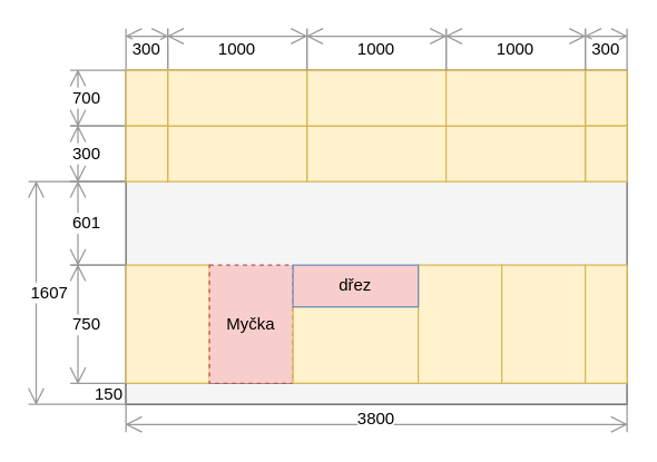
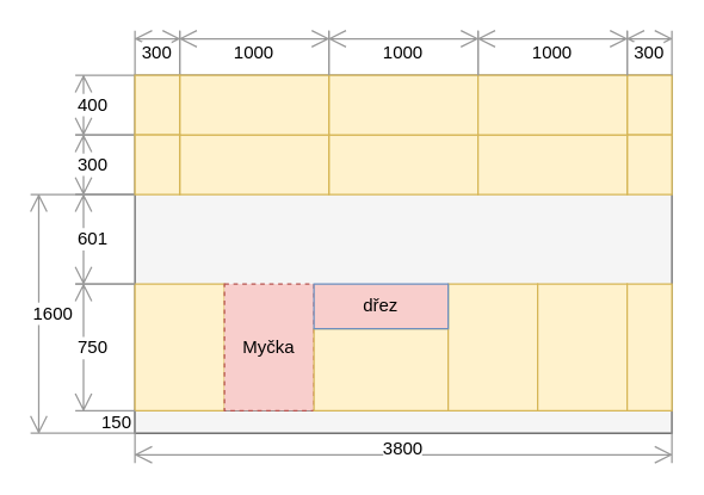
  <mxCell id="0" />
  <mxCell id="1" parent="0" />
  <mxCell id="2" value="" style="rounded=0;whiteSpace=wrap;html=1;strokeColor=#666666;fillColor=#f5f5f5;fontColor=#333333;" parent="1" vertex="1"><mxGeometry x="90" y="50" width="360" height="240" as="geometry" /></mxCell>
  <mxCell id="3" value="" style="rounded=0;whiteSpace=wrap;html=1;fillColor=#f5f5f5;fontColor=#333333;strokeColor=#666666;" parent="1" vertex="1"><mxGeometry x="90" y="275" width="360" height="15" as="geometry" /></mxCell>
  <mxCell id="4" value="" style="rounded=0;whiteSpace=wrap;html=1;fillColor=#fff2cc;strokeColor=#d6b656;" parent="1" vertex="1"><mxGeometry x="90" y="190" width="60" height="85" as="geometry" /></mxCell>
  <mxCell id="5" value="150" style="shape=dimension;direction=south;whiteSpace=wrap;html=1;align=right;points=[];verticalAlign=middle;labelBackgroundColor=#ffffff;strokeColor=none;" parent="1" vertex="1"><mxGeometry x="50" y="275" width="40" height="15" as="geometry" /></mxCell>
  <mxCell id="6" value="750" style="shape=dimension;direction=south;whiteSpace=wrap;html=1;align=left;points=[];verticalAlign=middle;labelBackgroundColor=#ffffff;strokeColor=#999999;" parent="1" vertex="1"><mxGeometry x="50" y="190" width="40" height="85" as="geometry" /></mxCell>
- <mxCell id="7" value="700" style="shape=dimension;direction=south;whiteSpace=wrap;html=1;align=left;points=[];verticalAlign=middle;labelBackgroundColor=#ffffff;strokeColor=#999999;" parent="1" vertex="1"><mxGeometry x="50" y="50" width="40" height="40" as="geometry" /></mxCell>
- <mxCell id="8" value="1607" style="shape=dimension;direction=south;whiteSpace=wrap;html=1;align=left;points=[];verticalAlign=middle;labelBackgroundColor=#ffffff;strokeColor=#999999;" parent="1" vertex="1"><mxGeometry x="20" y="130" width="70" height="160" as="geometry" /></mxCell>
+ <mxCell id="7" value="400" style="shape=dimension;direction=south;whiteSpace=wrap;html=1;align=left;points=[];verticalAlign=middle;labelBackgroundColor=#ffffff;strokeColor=#999999;" parent="1" vertex="1"><mxGeometry x="50" y="50" width="40" height="40" as="geometry" /></mxCell>
+ <mxCell id="8" value="1600" style="shape=dimension;direction=south;whiteSpace=wrap;html=1;align=left;points=[];verticalAlign=middle;labelBackgroundColor=#ffffff;strokeColor=#999999;" parent="1" vertex="1"><mxGeometry x="20" y="130" width="70" height="160" as="geometry" /></mxCell>
  <mxCell id="9" value="Myčka" style="rounded=0;whiteSpace=wrap;html=1;fillColor=#f8cecc;strokeColor=#b85450;dashed=1;" parent="1" vertex="1"><mxGeometry x="150" y="190" width="60" height="85" as="geometry" /></mxCell>
  <mxCell id="10" value="" style="rounded=0;whiteSpace=wrap;html=1;fillColor=#fff2cc;strokeColor=#d6b656;" parent="1" vertex="1"><mxGeometry x="210" y="220" width="90" height="55" as="geometry" /></mxCell>
  <mxCell id="11" value="3800" style="shape=dimension;direction=east;whiteSpace=wrap;html=1;align=center;points=[];verticalAlign=bottom;spacingTop=-8;labelBackgroundColor=#ffffff;strokeColor=#999999;" parent="1" vertex="1"><mxGeometry x="90" y="275" width="360" height="35" as="geometry" /></mxCell>
  <mxCell id="12" value="300" style="shape=dimension;direction=west;whiteSpace=wrap;html=1;align=center;points=[];verticalAlign=middle;labelBackgroundColor=#ffffff;strokeColor=#999999;" parent="1" vertex="1"><mxGeometry x="90" y="20" width="30" height="30" as="geometry" /></mxCell>
  <mxCell id="13" value="" style="rounded=0;whiteSpace=wrap;html=1;fillColor=#fff2cc;strokeColor=#d6b656;" parent="1" vertex="1"><mxGeometry x="300" y="190" width="60" height="85" as="geometry" /></mxCell>
  <mxCell id="14" value="" style="rounded=0;whiteSpace=wrap;html=1;fillColor=#fff2cc;strokeColor=#d6b656;" parent="1" vertex="1"><mxGeometry x="360" y="190" width="60" height="85" as="geometry" /></mxCell>
  <mxCell id="15" value="" style="rounded=0;whiteSpace=wrap;html=1;fillColor=#fff2cc;strokeColor=#d6b656;" parent="1" vertex="1"><mxGeometry x="420" y="190" width="30" height="85" as="geometry" /></mxCell>
  <mxCell id="16" value="dřez" style="rounded=0;whiteSpace=wrap;html=1;fillColor=#f8cecc;strokeColor=#6c8ebf;" parent="1" vertex="1"><mxGeometry x="210" y="190" width="90" height="30" as="geometry" /></mxCell>
  <mxCell id="17" value="" style="rounded=0;whiteSpace=wrap;html=1;fillColor=#fff2cc;strokeColor=#d6b656;" parent="1" vertex="1"><mxGeometry x="420" y="50" width="30" height="40" as="geometry" /></mxCell>
  <mxCell id="18" value="" style="rounded=0;whiteSpace=wrap;html=1;fillColor=#fff2cc;strokeColor=#d6b656;" parent="1" vertex="1"><mxGeometry x="420" y="90" width="30" height="40" as="geometry" /></mxCell>
  <mxCell id="19" value="1000" style="shape=dimension;direction=west;whiteSpace=wrap;html=1;align=center;points=[];verticalAlign=middle;labelBackgroundColor=#ffffff;strokeColor=#999999;" parent="1" vertex="1"><mxGeometry x="120" y="20" width="100" height="30" as="geometry" /></mxCell>
  <mxCell id="20" value="601" style="shape=dimension;direction=south;whiteSpace=wrap;html=1;align=left;points=[];verticalAlign=middle;labelBackgroundColor=#ffffff;strokeColor=#999999;" vertex="1" parent="1"><mxGeometry x="50" y="130" width="40" height="60" as="geometry" /></mxCell>
  <mxCell id="21" value="300" style="shape=dimension;direction=south;whiteSpace=wrap;html=1;align=left;points=[];verticalAlign=middle;labelBackgroundColor=#ffffff;strokeColor=#999999;" vertex="1" parent="1"><mxGeometry x="50" y="90" width="40" height="40" as="geometry" /></mxCell>
  <mxCell id="22" value="" style="rounded=0;whiteSpace=wrap;html=1;fillColor=#fff2cc;strokeColor=#d6b656;" vertex="1" parent="1"><mxGeometry x="220" y="90" width="100" height="40" as="geometry" /></mxCell>
  <mxCell id="23" value="" style="rounded=0;whiteSpace=wrap;html=1;fillColor=#fff2cc;strokeColor=#d6b656;" vertex="1" parent="1"><mxGeometry x="220" y="50" width="100" height="40" as="geometry" /></mxCell>
  <mxCell id="24" value="" style="rounded=0;whiteSpace=wrap;html=1;fillColor=#fff2cc;strokeColor=#d6b656;" vertex="1" parent="1"><mxGeometry x="120" y="90" width="100" height="40" as="geometry" /></mxCell>
  <mxCell id="25" value="" style="rounded=0;whiteSpace=wrap;html=1;fillColor=#fff2cc;strokeColor=#d6b656;" vertex="1" parent="1"><mxGeometry x="120" y="50" width="100" height="40" as="geometry" /></mxCell>
  <mxCell id="26" value="" style="rounded=0;whiteSpace=wrap;html=1;fillColor=#fff2cc;strokeColor=#d6b656;" vertex="1" parent="1"><mxGeometry x="320" y="90" width="100" height="40" as="geometry" /></mxCell>
  <mxCell id="27" value="" style="rounded=0;whiteSpace=wrap;html=1;fillColor=#fff2cc;strokeColor=#d6b656;" vertex="1" parent="1"><mxGeometry x="320" y="50" width="100" height="40" as="geometry" /></mxCell>
  <mxCell id="28" value="" style="rounded=0;whiteSpace=wrap;html=1;fillColor=#fff2cc;strokeColor=#d6b656;" vertex="1" parent="1"><mxGeometry x="90" y="50" width="30" height="40" as="geometry" /></mxCell>
  <mxCell id="29" value="" style="rounded=0;whiteSpace=wrap;html=1;fillColor=#fff2cc;strokeColor=#d6b656;" vertex="1" parent="1"><mxGeometry x="90" y="90" width="30" height="40" as="geometry" /></mxCell>
  <mxCell id="30" value="1000" style="shape=dimension;direction=west;whiteSpace=wrap;html=1;align=center;points=[];verticalAlign=middle;labelBackgroundColor=#ffffff;strokeColor=#999999;" vertex="1" parent="1"><mxGeometry x="320" y="20" width="100" height="30" as="geometry" /></mxCell>
  <mxCell id="31" value="1000" style="shape=dimension;direction=west;whiteSpace=wrap;html=1;align=center;points=[];verticalAlign=middle;labelBackgroundColor=#ffffff;strokeColor=#999999;" vertex="1" parent="1"><mxGeometry x="220" y="20" width="100" height="30" as="geometry" /></mxCell>
  <mxCell id="32" value="300" style="shape=dimension;direction=west;whiteSpace=wrap;html=1;align=center;points=[];verticalAlign=middle;labelBackgroundColor=#ffffff;strokeColor=#999999;" vertex="1" parent="1"><mxGeometry x="420" y="20" width="30" height="30" as="geometry" /></mxCell>
